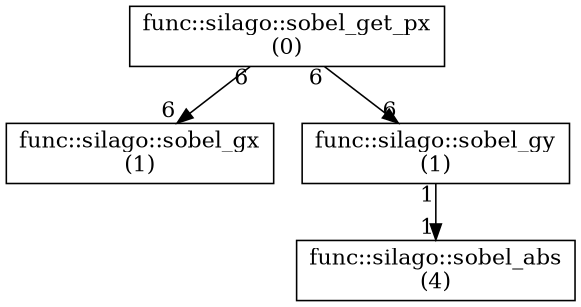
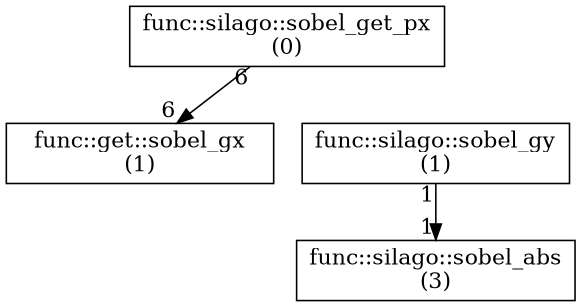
  digraph {
    node [shape=box]
    edge [headlabel=6 taillabel=6]
    n1 [label="func::silago::sobel_get_px\n(0)"]
-   n2 [label="func::silago::sobel_gx\n(1)"]
+   n2 [label="func::get::sobel_gx\n(1)"]
    n3 [label="func::silago::sobel_gy\n(1)"]
-   n4 [label="func::silago::sobel_abs\n(4)"]
+   n4 [label="func::silago::sobel_abs\n(3)"]
    n1 -> n2
-   n1 -> n3
    n3 -> n4 [headlabel=1 taillabel=1]
  }
